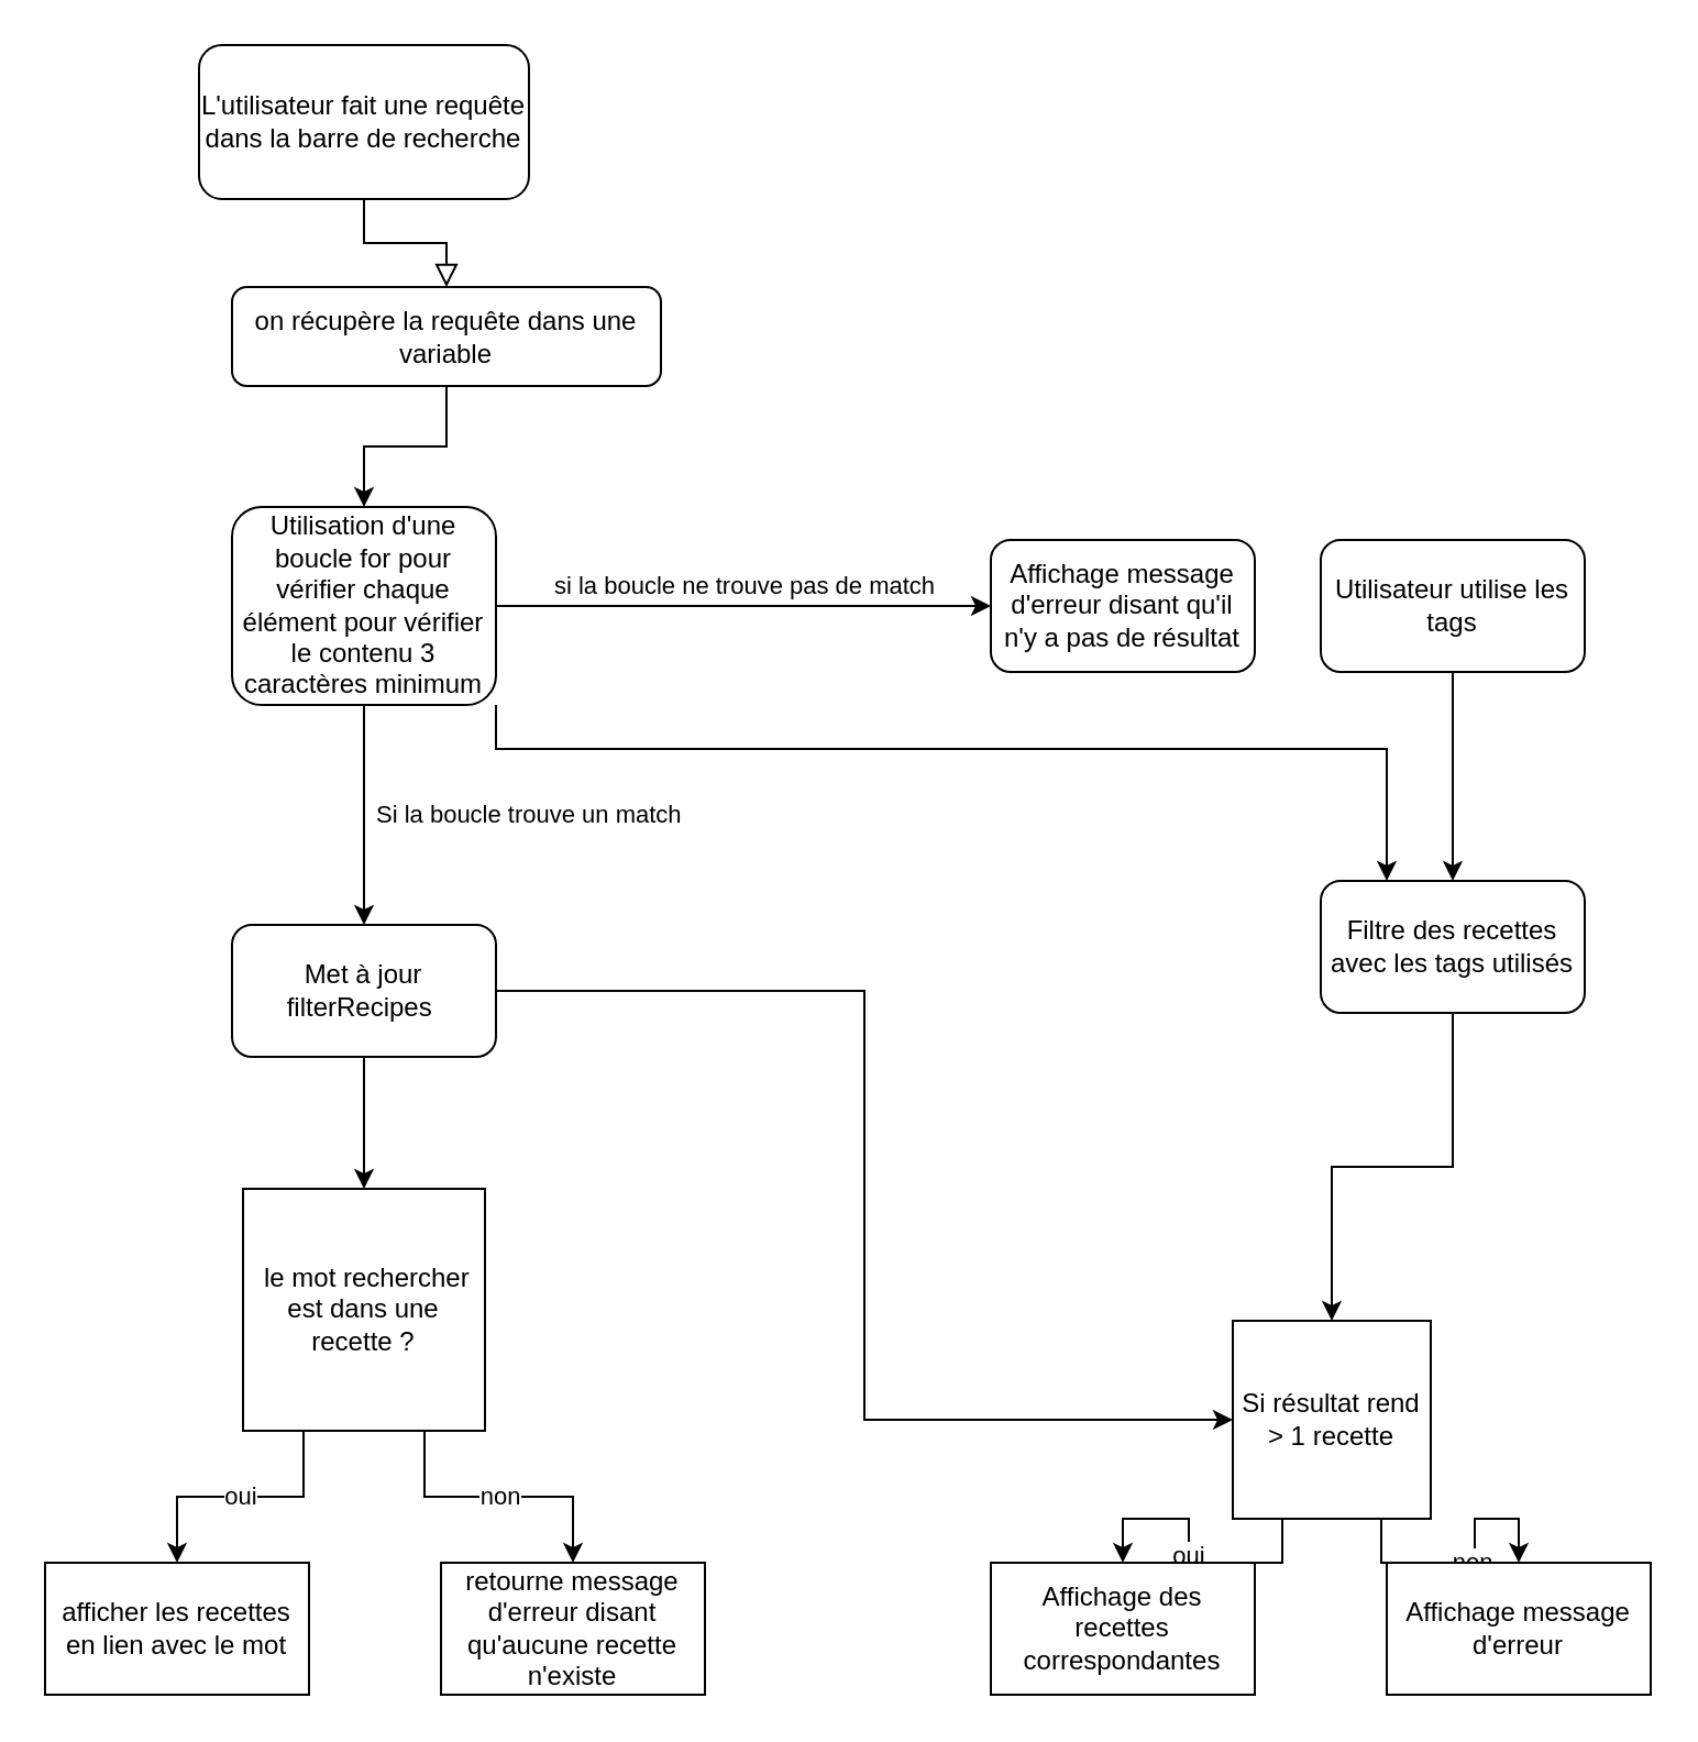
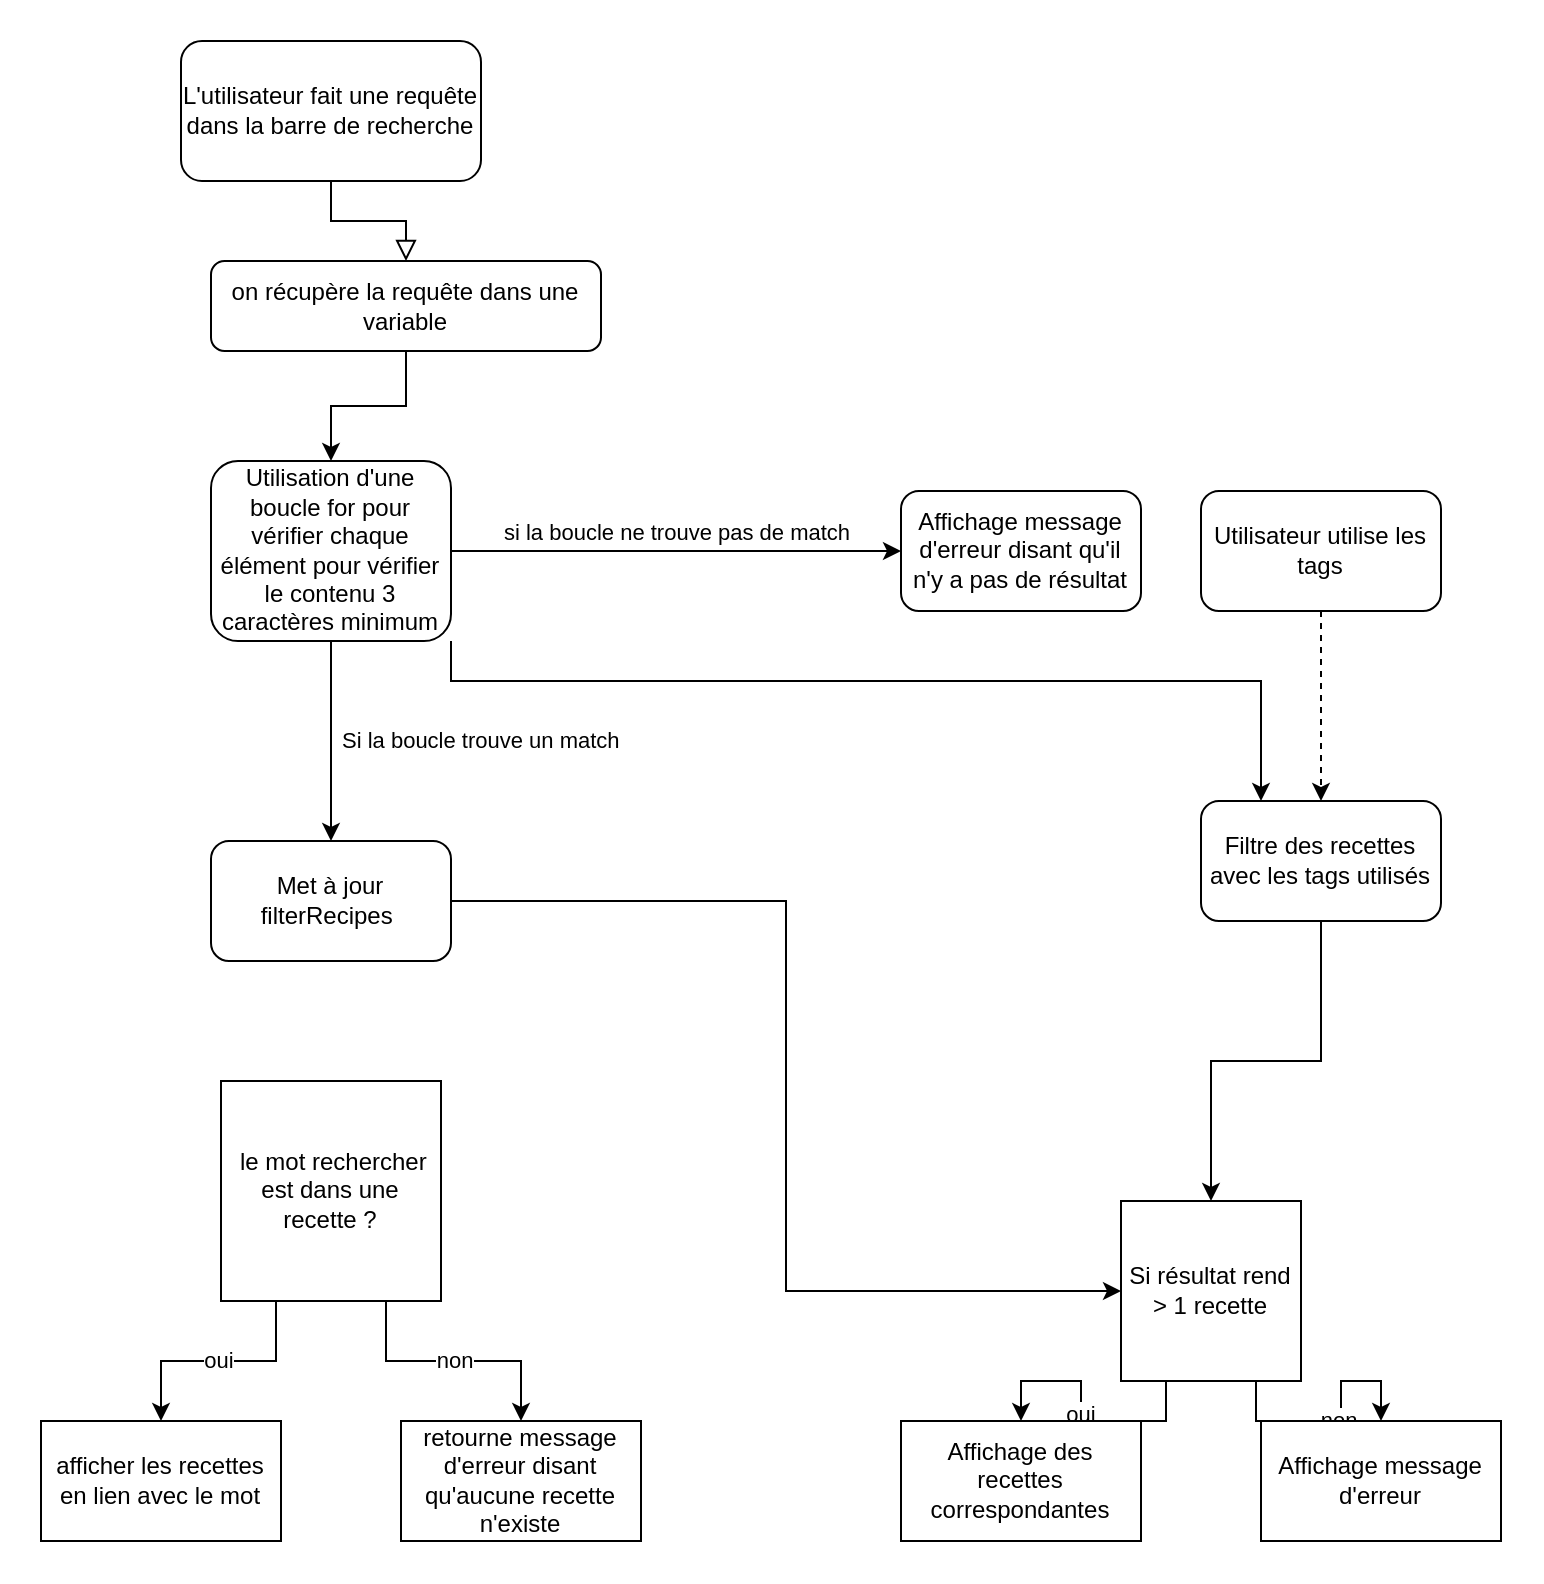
  <mxCell id="0" />
  <mxCell id="1" parent="0" />
  <mxCell id="2" value="" style="rounded=0;html=1;jettySize=auto;orthogonalLoop=1;fontSize=11;endArrow=block;endFill=0;endSize=8;strokeWidth=1;shadow=0;labelBackgroundColor=none;edgeStyle=orthogonalEdgeStyle;entryX=0.5;entryY=0;entryDx=0;entryDy=0;" parent="1" source="3" target="5" edge="1"><mxGeometry relative="1" as="geometry"><mxPoint x="165" y="180" as="targetPoint" /></mxGeometry></mxCell>
  <mxCell id="3" value="L'utilisateur fait une requête dans la barre de recherche" style="rounded=1;whiteSpace=wrap;html=1;fontSize=12;glass=0;strokeWidth=1;shadow=0;" parent="1" vertex="1"><mxGeometry x="90" y="20" width="150" height="70" as="geometry" /></mxCell>
  <mxCell id="4" style="edgeStyle=orthogonalEdgeStyle;rounded=0;orthogonalLoop=1;jettySize=auto;html=1;exitX=0.5;exitY=1;exitDx=0;exitDy=0;entryX=0.5;entryY=0;entryDx=0;entryDy=0;" parent="1" source="5" target="8" edge="1"><mxGeometry relative="1" as="geometry" /></mxCell>
  <mxCell id="5" value="on récupère la requête dans une variable" style="rounded=1;whiteSpace=wrap;html=1;" parent="1" vertex="1"><mxGeometry x="105" y="130" width="195" height="45" as="geometry" /></mxCell>
  <mxCell id="6" value="si la boucle ne trouve pas de match" style="edgeStyle=orthogonalEdgeStyle;rounded=0;orthogonalLoop=1;jettySize=auto;html=1;exitX=1;exitY=0.5;exitDx=0;exitDy=0;entryX=0;entryY=0.5;entryDx=0;entryDy=0;verticalAlign=bottom;" parent="1" source="8" target="13" edge="1"><mxGeometry relative="1" as="geometry" /></mxCell>
  <mxCell id="7" style="edgeStyle=orthogonalEdgeStyle;rounded=0;orthogonalLoop=1;jettySize=auto;html=1;exitX=1;exitY=1;exitDx=0;exitDy=0;entryX=0.25;entryY=0;entryDx=0;entryDy=0;" parent="1" source="8" target="17" edge="1"><mxGeometry relative="1" as="geometry"><Array as="points"><mxPoint x="225" y="340" /><mxPoint x="630" y="340" /></Array></mxGeometry></mxCell>
  <mxCell id="8" value="Utilisation d'une boucle for pour vérifier chaque élément pour vérifier le contenu 3 caractères minimum" style="rounded=1;whiteSpace=wrap;html=1;" parent="1" vertex="1"><mxGeometry x="105" y="230" width="120" height="90" as="geometry" /></mxCell>
  <mxCell id="9" style="edgeStyle=orthogonalEdgeStyle;rounded=0;orthogonalLoop=1;jettySize=auto;html=1;exitX=1;exitY=0.5;exitDx=0;exitDy=0;entryX=0;entryY=0.5;entryDx=0;entryDy=0;" parent="1" source="11" target="20" edge="1"><mxGeometry relative="1" as="geometry" /></mxCell>
- <mxCell id="10" style="edgeStyle=orthogonalEdgeStyle;rounded=0;orthogonalLoop=1;jettySize=auto;html=1;exitX=0.5;exitY=1;exitDx=0;exitDy=0;entryX=0.5;entryY=0;entryDx=0;entryDy=0;" parent="1" source="11" target="25" edge="1"><mxGeometry relative="1" as="geometry" /></mxCell>
  <mxCell id="11" value="Met à jour filterRecipes&amp;nbsp;" style="rounded=1;whiteSpace=wrap;html=1;" parent="1" vertex="1"><mxGeometry x="105" y="420" width="120" height="60" as="geometry" /></mxCell>
  <mxCell id="12" value="Si la boucle trouve un match" style="edgeStyle=orthogonalEdgeStyle;rounded=0;orthogonalLoop=1;jettySize=auto;html=1;exitX=0.5;exitY=1;exitDx=0;exitDy=0;align=left;spacing=4;spacingLeft=2;" parent="1" source="8" target="11" edge="1"><mxGeometry relative="1" as="geometry" /></mxCell>
  <mxCell id="13" value="Affichage message d'erreur disant qu'il n'y a pas de résultat" style="rounded=1;whiteSpace=wrap;html=1;" parent="1" vertex="1"><mxGeometry x="450" y="245" width="120" height="60" as="geometry" /></mxCell>
- <mxCell id="14" value="" style="edgeStyle=orthogonalEdgeStyle;rounded=0;orthogonalLoop=1;jettySize=auto;html=1;" parent="1" source="15" target="17" edge="1"><mxGeometry relative="1" as="geometry" /></mxCell>
+ <mxCell id="14" value="" style="edgeStyle=orthogonalEdgeStyle;rounded=0;orthogonalLoop=1;jettySize=auto;html=1;dashed=1;" parent="1" source="15" target="17" edge="1"><mxGeometry relative="1" as="geometry" /></mxCell>
  <mxCell id="15" value="Utilisateur utilise les tags" style="rounded=1;whiteSpace=wrap;html=1;" parent="1" vertex="1"><mxGeometry x="600" y="245" width="120" height="60" as="geometry" /></mxCell>
  <mxCell id="16" style="edgeStyle=orthogonalEdgeStyle;rounded=0;orthogonalLoop=1;jettySize=auto;html=1;exitX=0.5;exitY=1;exitDx=0;exitDy=0;entryX=0.5;entryY=0;entryDx=0;entryDy=0;" parent="1" source="17" target="20" edge="1"><mxGeometry relative="1" as="geometry" /></mxCell>
  <mxCell id="17" value="Filtre des recettes avec les tags utilisés" style="rounded=1;whiteSpace=wrap;html=1;" parent="1" vertex="1"><mxGeometry x="600" y="400" width="120" height="60" as="geometry" /></mxCell>
  <mxCell id="18" value="oui" style="edgeStyle=orthogonalEdgeStyle;rounded=0;orthogonalLoop=1;jettySize=auto;html=1;exitX=0.25;exitY=1;exitDx=0;exitDy=0;entryX=0.5;entryY=0;entryDx=0;entryDy=0;" parent="1" source="20" target="21" edge="1"><mxGeometry relative="1" as="geometry" /></mxCell>
  <mxCell id="19" value="non" style="edgeStyle=orthogonalEdgeStyle;rounded=0;orthogonalLoop=1;jettySize=auto;html=1;exitX=0.75;exitY=1;exitDx=0;exitDy=0;entryX=0.5;entryY=0;entryDx=0;entryDy=0;" parent="1" source="20" target="22" edge="1"><mxGeometry relative="1" as="geometry" /></mxCell>
  <mxCell id="20" value="Si résultat rend &amp;gt; 1 recette" style="whiteSpace=wrap;html=1;aspect=fixed;" parent="1" vertex="1"><mxGeometry x="560" y="600" width="90" height="90" as="geometry" /></mxCell>
  <mxCell id="21" value="Affichage des recettes correspondantes" style="rounded=0;whiteSpace=wrap;html=1;" parent="1" vertex="1"><mxGeometry x="450" y="710" width="120" height="60" as="geometry" /></mxCell>
  <mxCell id="22" value="Affichage message d'erreur" style="rounded=0;whiteSpace=wrap;html=1;" parent="1" vertex="1"><mxGeometry x="630" y="710" width="120" height="60" as="geometry" /></mxCell>
  <mxCell id="23" value="oui" style="edgeStyle=orthogonalEdgeStyle;rounded=0;orthogonalLoop=1;jettySize=auto;html=1;exitX=0.25;exitY=1;exitDx=0;exitDy=0;entryX=0.5;entryY=0;entryDx=0;entryDy=0;" parent="1" source="25" target="26" edge="1"><mxGeometry relative="1" as="geometry" /></mxCell>
  <mxCell id="24" value="non" style="edgeStyle=orthogonalEdgeStyle;rounded=0;orthogonalLoop=1;jettySize=auto;html=1;exitX=0.75;exitY=1;exitDx=0;exitDy=0;entryX=0.5;entryY=0;entryDx=0;entryDy=0;" parent="1" source="25" target="27" edge="1"><mxGeometry relative="1" as="geometry" /></mxCell>
  <mxCell id="25" value="&amp;nbsp;le mot rechercher est dans une recette ?" style="whiteSpace=wrap;html=1;aspect=fixed;" parent="1" vertex="1"><mxGeometry x="110" y="540" width="110" height="110" as="geometry" /></mxCell>
  <mxCell id="26" value="afficher les recettes en lien avec le mot" style="rounded=0;whiteSpace=wrap;html=1;" parent="1" vertex="1"><mxGeometry x="20" y="710" width="120" height="60" as="geometry" /></mxCell>
  <mxCell id="27" value="retourne message d'erreur disant qu'aucune recette n'existe" style="rounded=0;whiteSpace=wrap;html=1;" parent="1" vertex="1"><mxGeometry x="200" y="710" width="120" height="60" as="geometry" /></mxCell>
